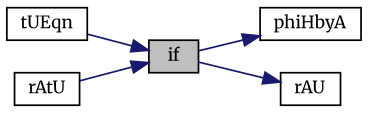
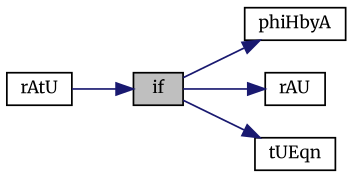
  digraph {
    fontname=Merriweather
    rankdir=LR
    node [color=black fontname=Merriweather fontsize=10 shape=record]
    edge [color=midnightblue fontname=Merriweather fontsize=10 labelfontname=Helvetica labelfontsize=10 style=solid]
    n1 [fillcolor=grey75 fontcolor=black height=0.2 label=if style=filled width=0.4]
    n2 [height=0.2 label=phiHbyA width=0.4]
    n3 [height=0.2 label=rAU width=0.4]
    n4 [height=0.2 label=tUEqn width=0.4]
    n5 [height=0.2 label=rAtU width=0.4]
    n1 -> n2
    n1 -> n3
-   n4 -> n1
+   n1 -> n4
    n5 -> n1
  }
